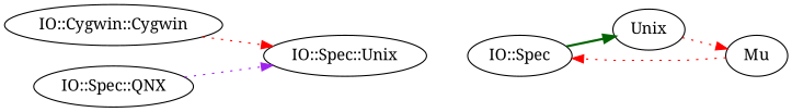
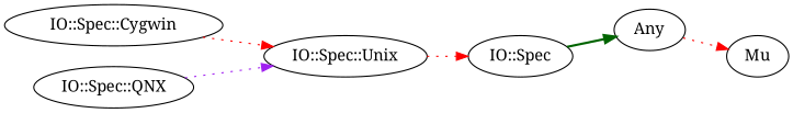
  digraph {
    fontname="Noto Serif"
    rankdir=LR
    splines=polyline
    node [color="#000000" fontcolor="#000000" fontname="Noto Serif"]
    edge [color=red fontname="Noto Serif" style=dotted]
    "IO::Spec"
-   Any [label=Unix]
+   Any
    Mu
    "IO::Spec::Unix"
-   "IO::Spec::Cygwin" [label="IO::Cygwin::Cygwin"]
+   "IO::Spec::Cygwin"
    "IO::Spec::QNX"
    "IO::Spec" -> Any [color=darkgreen style=bold]
    Any -> Mu
-   Mu -> "IO::Spec"
+   "IO::Spec::Unix" -> "IO::Spec"
    "IO::Spec::Cygwin" -> "IO::Spec::Unix"
    "IO::Spec::QNX" -> "IO::Spec::Unix" [color=purple]
  }
